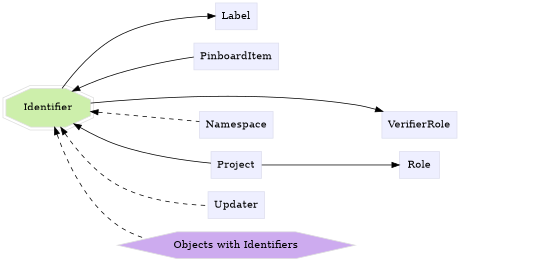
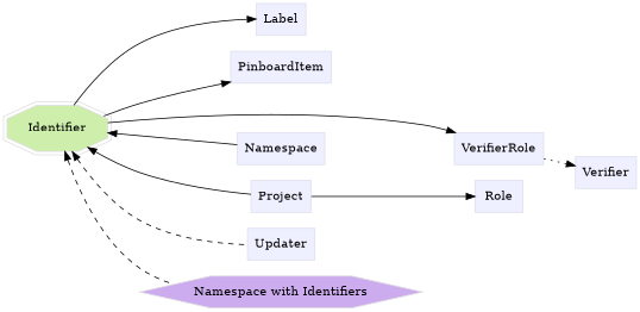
  digraph {
    rankdir=LR
    node [color="#dddeee" fillcolor="#eeefff" group=supporting shape=box style=filled]
    n1 [color="#dedede" fillcolor="#cdefab" group=target height=0.61111 label=Identifier shape=doubleoctagon width=1.4704]
    n2 [height=0.5 label=Label width=0.75]
    n3 [height=0.5 label=PinboardItem width=1.2535]
    n4 [height=0.5 label=Role width=0.75]
    n5 [height=0.5 label=VerifierRole width=1.1493]
+   n6 [height=0.5 label=Verifier width=0.79514]
    n7 [height=0.5 label=Namespace width=1.0972]
    n8 [height=0.5 label=Project width=0.75347]
    n9 [height=0.5 label=Updater width=0.82639]
-   n10 [color="#dedede" fillcolor="#cdabef" group=polymorphic height=0.5 label="Objects with Identifiers" shape=hexagon width=3.1574]
+   n10 [color="#dedede" fillcolor="#cdabef" group=polymorphic height=0.5 label="Namespace with Identifiers" shape=hexagon width=3.1574]
    subgraph sub_1 {
    }
    subgraph sub_2 {
      rank=min
      n1
    }
    subgraph sub_3 {
      n2
      n3
      n4
      n5
+     n6
      n7
      n8
      n9
    }
    n1 -> n2
-   n3 -> n1
+   n1 -> n3
    n1 -> n5
-   n1 -> n7 [dir=back style=dashed]
+   n1 -> n7 [dir=back style=solid]
    n1 -> n8 [dir=back style=solid]
    n1 -> n9 [dir=back style=dashed]
    n1 -> n10 [dir=back style=dashed]
+   n4 -> n6 [style=invis]
+   n5 -> n6 [style=dotted]
    n8 -> n4
  }
